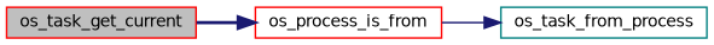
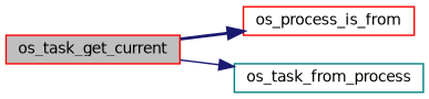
  digraph {
    fontname="DejaVu Sans"
    rankdir=LR
    node [color=red fillcolor=white fontname="DejaVu Sans" fontsize=10 shape=record style=filled]
    edge [color=midnightblue fontname="DejaVu Sans" fontsize=10 labelfontname=FreeSans labelfontsize=10]
    n1 [fillcolor=grey75 fontcolor=black height=0.2 label=os_task_get_current width=0.4]
    n2 [height=0.2 label=os_process_is_from width=0.4]
    n3 [color=teal height=0.2 label=os_task_from_process width=0.4]
    n1 -> n2 [style=bold]
-   n2 -> n3 [style=solid]
+   n1 -> n3 [style=solid]
  }
